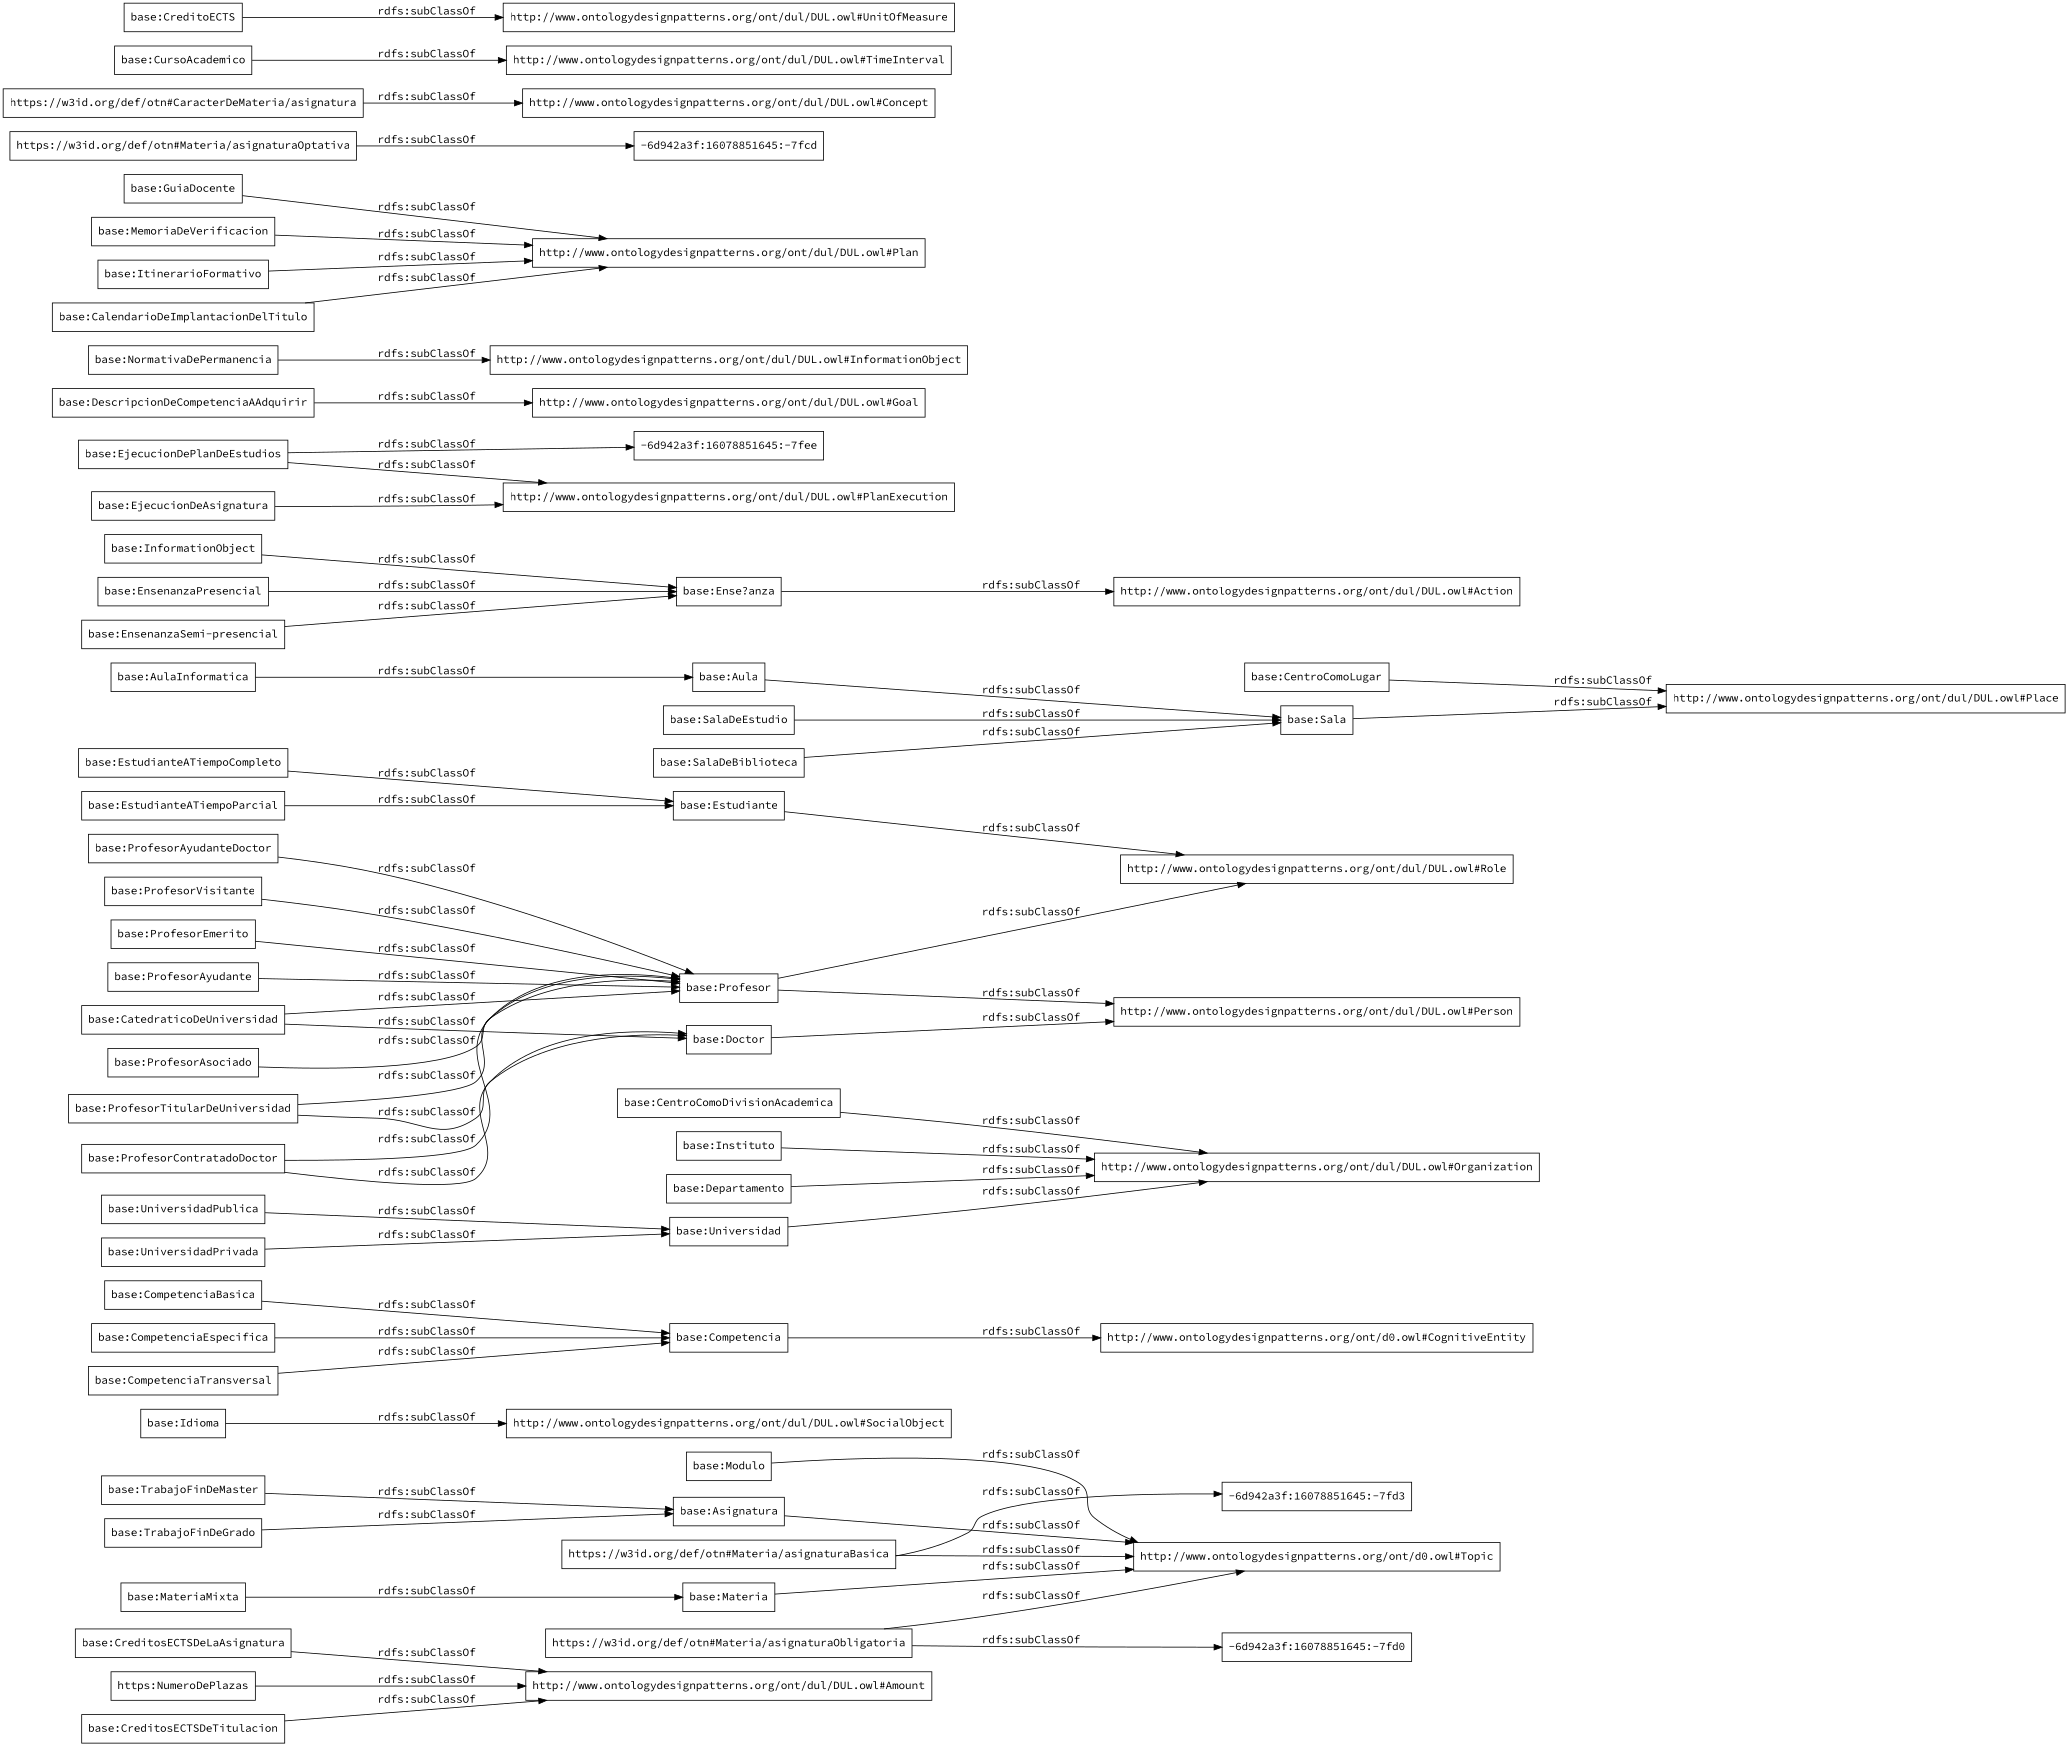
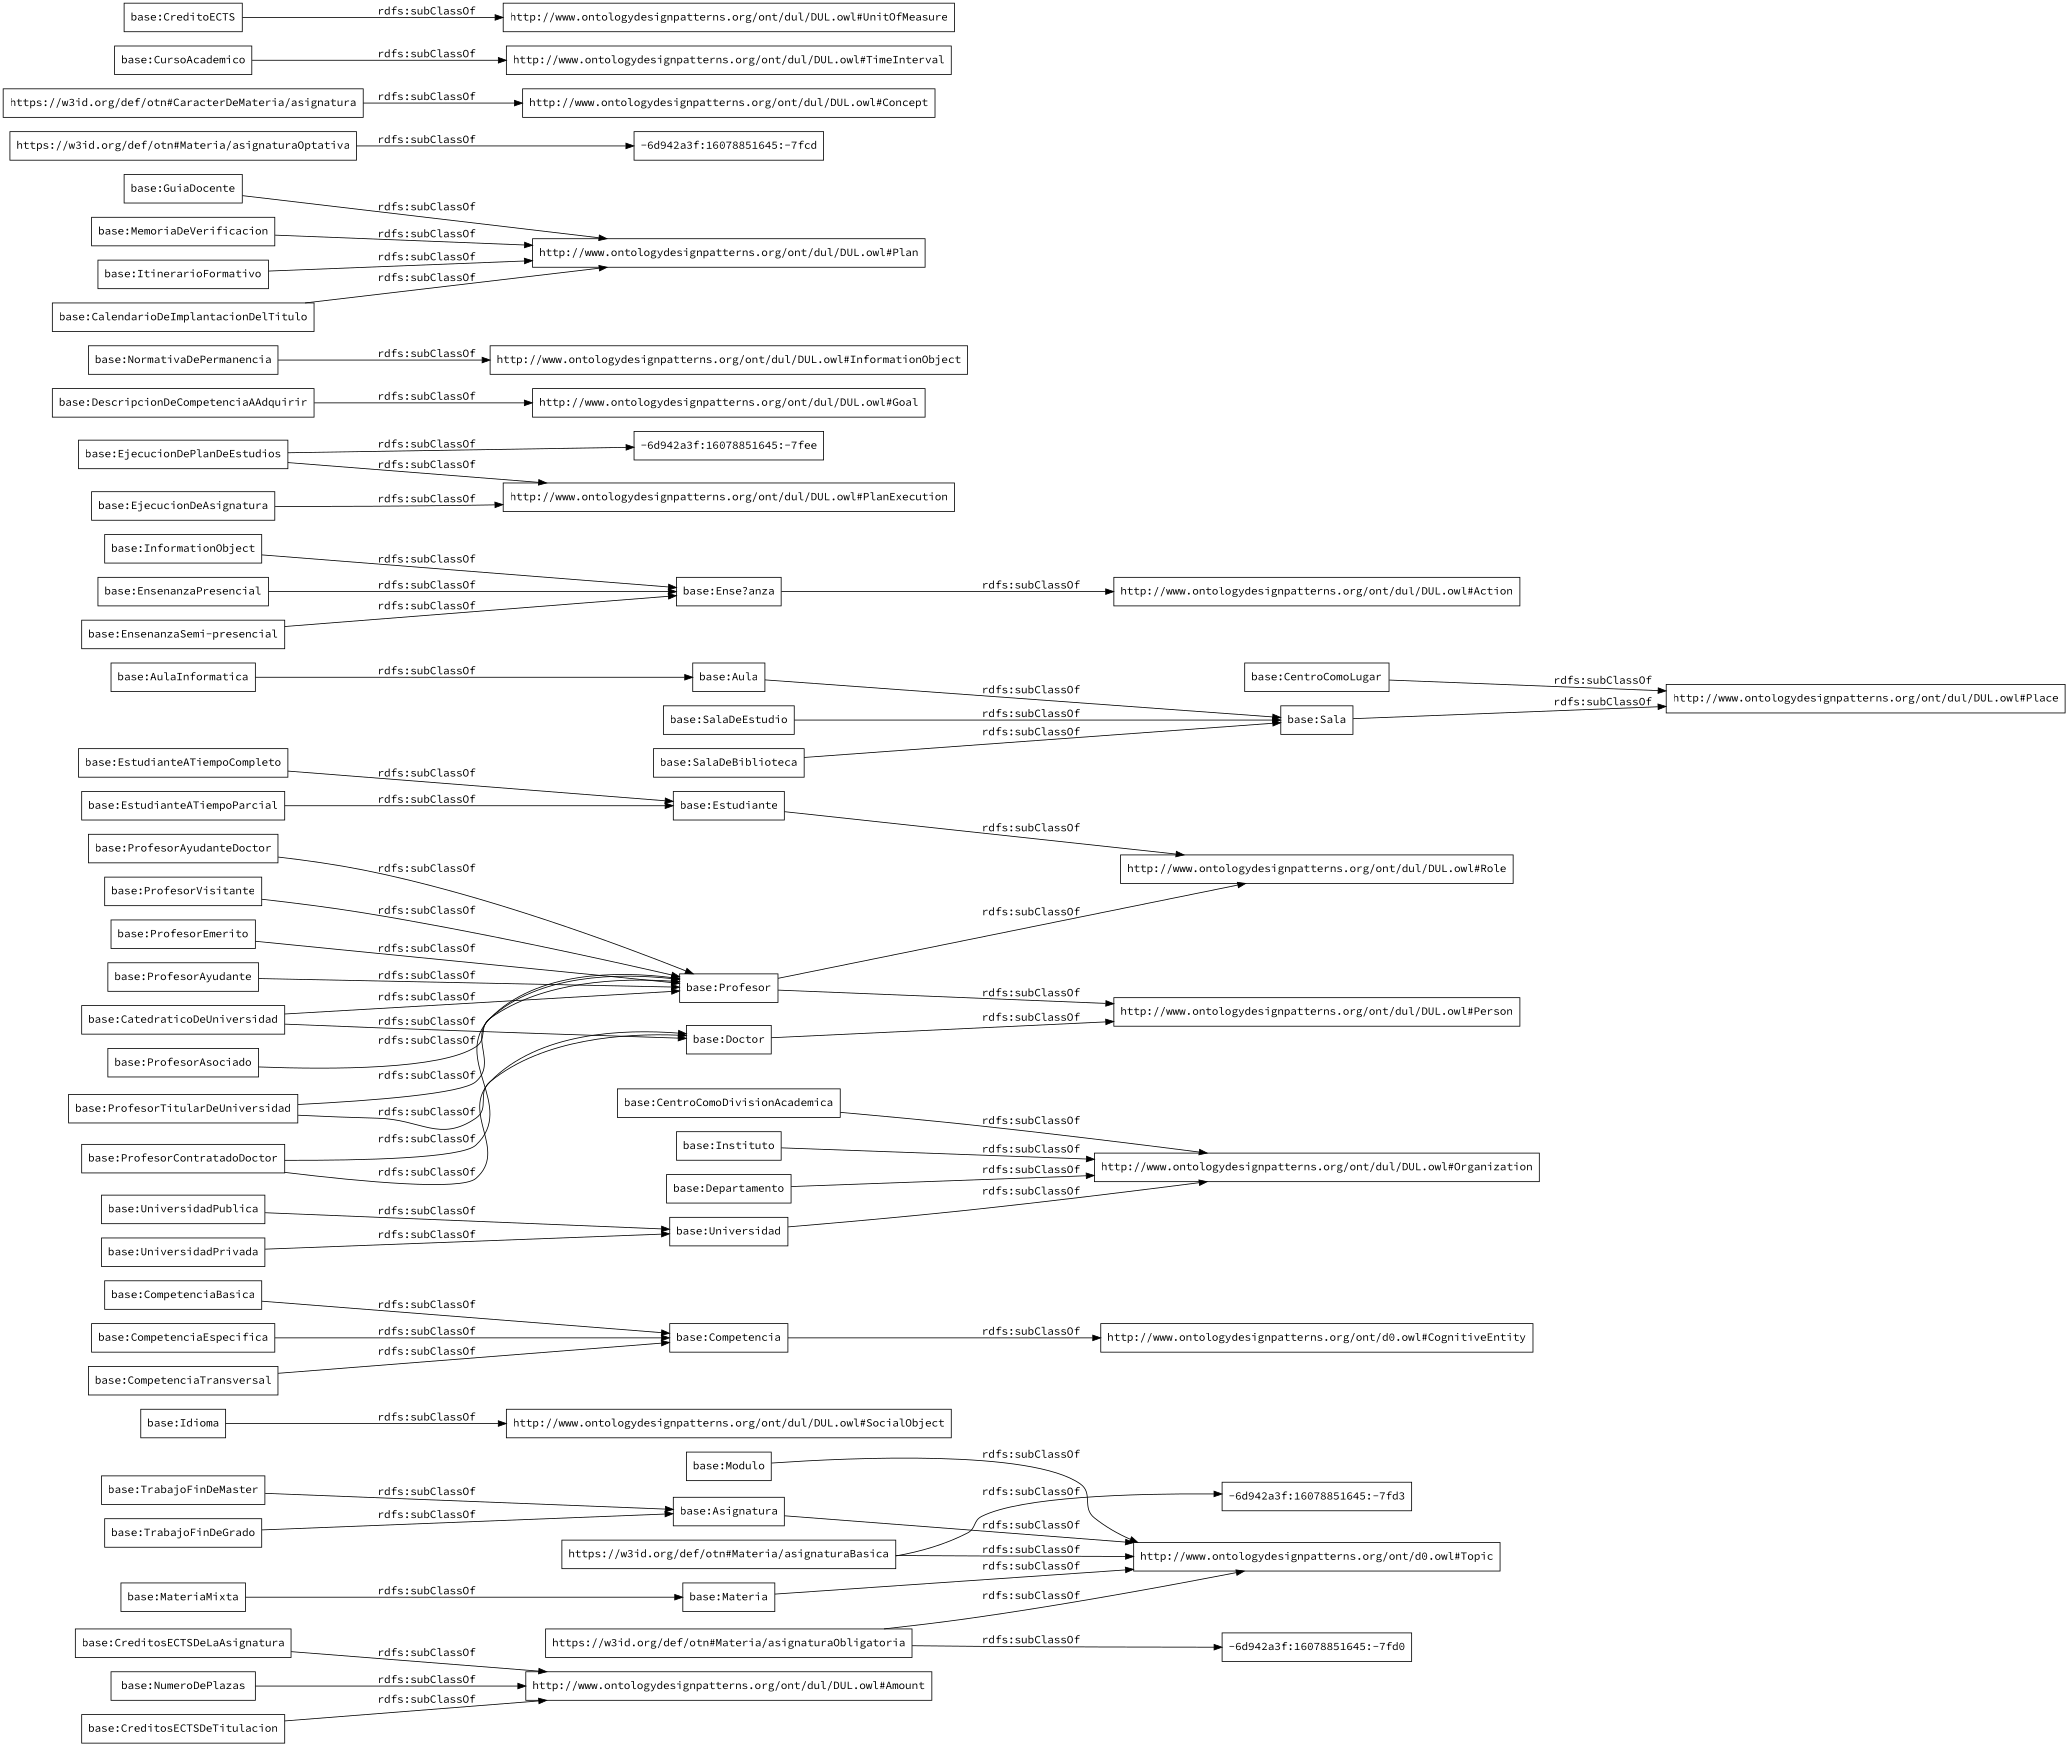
  digraph {
    fontname="Source Code Pro"
    rankdir=LR
    node [color=black fontname="Source Code Pro" shape=rectangle]
    edge [fontname="Source Code Pro"]
    "base:CreditosECTSDeLaAsignatura"
    "http://www.ontologydesignpatterns.org/ont/dul/DUL.owl#Amount"
    "base:Modulo"
    "http://www.ontologydesignpatterns.org/ont/d0.owl#Topic"
    "base:Idioma"
    "http://www.ontologydesignpatterns.org/ont/dul/DUL.owl#SocialObject"
    "base:CompetenciaBasica"
    "base:Competencia"
    "http://www.ontologydesignpatterns.org/ont/d0.owl#CognitiveEntity"
    "base:TrabajoFinDeMaster"
    "base:Asignatura"
    "base:Universidad"
    "http://www.ontologydesignpatterns.org/ont/dul/DUL.owl#Organization"
    "base:ProfesorEmerito"
    "base:Profesor"
    "http://www.ontologydesignpatterns.org/ont/dul/DUL.owl#Role"
    "http://www.ontologydesignpatterns.org/ont/dul/DUL.owl#Person"
    "base:CentroComoLugar"
    "http://www.ontologydesignpatterns.org/ont/dul/DUL.owl#Place"
    "base:Ense?anza"
    "http://www.ontologydesignpatterns.org/ont/dul/DUL.owl#Action"
-   "base:NumeroDePlazas" [label="https:NumeroDePlazas"]
+   "base:NumeroDePlazas"
    "base:ProfesorTitularDeUniversidad"
    "base:Doctor"
    n25 [label="base:InformationObject"]
    "base:CompetenciaEspecifica"
    "base:EjecucionDePlanDeEstudios"
    "-6d942a3f:16078851645:-7fee"
    "http://www.ontologydesignpatterns.org/ont/dul/DUL.owl#PlanExecution"
    "base:Sala"
    "https://w3id.org/def/otn#Materia/asignaturaBasica"
    "-6d942a3f:16078851645:-7fd3"
    "base:AulaInformatica"
    "base:Aula"
    "base:EnsenanzaPresencial"
    "base:DescripcionDeCompetenciaAAdquirir"
    "http://www.ontologydesignpatterns.org/ont/dul/DUL.owl#Goal"
    "base:NormativaDePermanencia"
    "http://www.ontologydesignpatterns.org/ont/dul/DUL.owl#InformationObject"
    "base:UniversidadPublica"
    "base:CentroComoDivisionAcademica"
    "base:EstudianteATiempoParcial"
    "base:Estudiante"
    "base:CompetenciaTransversal"
    "base:Instituto"
    "base:Materia"
    "https://w3id.org/def/otn#Materia/asignaturaObligatoria"
    "-6d942a3f:16078851645:-7fd0"
    "base:GuiaDocente"
    "http://www.ontologydesignpatterns.org/ont/dul/DUL.owl#Plan"
    "base:CreditosECTSDeTitulacion"
    "https://w3id.org/def/otn#Materia/asignaturaOptativa"
    "-6d942a3f:16078851645:-7fcd"
    "base:MateriaMixta"
    "base:ProfesorAyudanteDoctor"
    "base:ProfesorVisitante"
    "https://w3id.org/def/otn#CaracterDeMateria/asignatura"
    "http://www.ontologydesignpatterns.org/ont/dul/DUL.owl#Concept"
    "base:EstudianteATiempoCompleto"
    "base:TrabajoFinDeGrado"
    "base:MemoriaDeVerificacion"
    "base:SalaDeEstudio"
    "base:SalaDeBiblioteca"
    "base:ProfesorContratadoDoctor"
    "base:Departamento"
    "base:EjecucionDeAsignatura"
    "base:ItinerarioFormativo"
    "base:ProfesorAyudante"
    "base:CursoAcademico"
    "http://www.ontologydesignpatterns.org/ont/dul/DUL.owl#TimeInterval"
    "base:CatedraticoDeUniversidad"
    "base:CreditoECTS"
    "http://www.ontologydesignpatterns.org/ont/dul/DUL.owl#UnitOfMeasure"
    "base:EnsenanzaSemi-presencial"
    "base:ProfesorAsociado"
    "base:CalendarioDeImplantacionDelTitulo"
    "base:UniversidadPrivada"
    "base:CreditosECTSDeLaAsignatura" -> "http://www.ontologydesignpatterns.org/ont/dul/DUL.owl#Amount" [label="rdfs:subClassOf"]
    "base:Modulo" -> "http://www.ontologydesignpatterns.org/ont/d0.owl#Topic" [label="rdfs:subClassOf"]
    "base:Idioma" -> "http://www.ontologydesignpatterns.org/ont/dul/DUL.owl#SocialObject" [label="rdfs:subClassOf"]
    "base:CompetenciaBasica" -> "base:Competencia" [label="rdfs:subClassOf"]
    "base:Competencia" -> "http://www.ontologydesignpatterns.org/ont/d0.owl#CognitiveEntity" [label="rdfs:subClassOf"]
    "base:TrabajoFinDeMaster" -> "base:Asignatura" [label="rdfs:subClassOf"]
    "base:Asignatura" -> "http://www.ontologydesignpatterns.org/ont/d0.owl#Topic" [label="rdfs:subClassOf"]
    "base:Universidad" -> "http://www.ontologydesignpatterns.org/ont/dul/DUL.owl#Organization" [label="rdfs:subClassOf"]
    "base:ProfesorEmerito" -> "base:Profesor" [label="rdfs:subClassOf"]
    "base:Profesor" -> "http://www.ontologydesignpatterns.org/ont/dul/DUL.owl#Role" [label="rdfs:subClassOf"]
    "base:Profesor" -> "http://www.ontologydesignpatterns.org/ont/dul/DUL.owl#Person" [label="rdfs:subClassOf"]
    "base:CentroComoLugar" -> "http://www.ontologydesignpatterns.org/ont/dul/DUL.owl#Place" [label="rdfs:subClassOf"]
    "base:Ense?anza" -> "http://www.ontologydesignpatterns.org/ont/dul/DUL.owl#Action" [label="rdfs:subClassOf"]
    "base:NumeroDePlazas" -> "http://www.ontologydesignpatterns.org/ont/dul/DUL.owl#Amount" [label="rdfs:subClassOf"]
    "base:ProfesorTitularDeUniversidad" -> "base:Profesor" [label="rdfs:subClassOf"]
    "base:ProfesorTitularDeUniversidad" -> "base:Doctor" [label="rdfs:subClassOf"]
    "base:Doctor" -> "http://www.ontologydesignpatterns.org/ont/dul/DUL.owl#Person" [label="rdfs:subClassOf"]
    n25 -> "base:Ense?anza" [label="rdfs:subClassOf"]
    "base:CompetenciaEspecifica" -> "base:Competencia" [label="rdfs:subClassOf"]
    "base:EjecucionDePlanDeEstudios" -> "-6d942a3f:16078851645:-7fee" [label="rdfs:subClassOf"]
    "base:EjecucionDePlanDeEstudios" -> "http://www.ontologydesignpatterns.org/ont/dul/DUL.owl#PlanExecution" [label="rdfs:subClassOf"]
    "base:Sala" -> "http://www.ontologydesignpatterns.org/ont/dul/DUL.owl#Place" [label="rdfs:subClassOf"]
    "https://w3id.org/def/otn#Materia/asignaturaBasica" -> "http://www.ontologydesignpatterns.org/ont/d0.owl#Topic" [label="rdfs:subClassOf"]
    "https://w3id.org/def/otn#Materia/asignaturaBasica" -> "-6d942a3f:16078851645:-7fd3" [label="rdfs:subClassOf"]
    "base:AulaInformatica" -> "base:Aula" [label="rdfs:subClassOf"]
    "base:Aula" -> "base:Sala" [label="rdfs:subClassOf"]
    "base:EnsenanzaPresencial" -> "base:Ense?anza" [label="rdfs:subClassOf"]
    "base:DescripcionDeCompetenciaAAdquirir" -> "http://www.ontologydesignpatterns.org/ont/dul/DUL.owl#Goal" [label="rdfs:subClassOf"]
    "base:NormativaDePermanencia" -> "http://www.ontologydesignpatterns.org/ont/dul/DUL.owl#InformationObject" [label="rdfs:subClassOf"]
    "base:UniversidadPublica" -> "base:Universidad" [label="rdfs:subClassOf"]
    "base:CentroComoDivisionAcademica" -> "http://www.ontologydesignpatterns.org/ont/dul/DUL.owl#Organization" [label="rdfs:subClassOf"]
    "base:EstudianteATiempoParcial" -> "base:Estudiante" [label="rdfs:subClassOf"]
    "base:Estudiante" -> "http://www.ontologydesignpatterns.org/ont/dul/DUL.owl#Role" [label="rdfs:subClassOf"]
    "base:CompetenciaTransversal" -> "base:Competencia" [label="rdfs:subClassOf"]
    "base:Instituto" -> "http://www.ontologydesignpatterns.org/ont/dul/DUL.owl#Organization" [label="rdfs:subClassOf"]
    "base:Materia" -> "http://www.ontologydesignpatterns.org/ont/d0.owl#Topic" [label="rdfs:subClassOf"]
    "https://w3id.org/def/otn#Materia/asignaturaObligatoria" -> "http://www.ontologydesignpatterns.org/ont/d0.owl#Topic" [label="rdfs:subClassOf"]
    "https://w3id.org/def/otn#Materia/asignaturaObligatoria" -> "-6d942a3f:16078851645:-7fd0" [label="rdfs:subClassOf"]
    "base:GuiaDocente" -> "http://www.ontologydesignpatterns.org/ont/dul/DUL.owl#Plan" [label="rdfs:subClassOf"]
    "base:CreditosECTSDeTitulacion" -> "http://www.ontologydesignpatterns.org/ont/dul/DUL.owl#Amount" [label="rdfs:subClassOf"]
    "https://w3id.org/def/otn#Materia/asignaturaOptativa" -> "-6d942a3f:16078851645:-7fcd" [label="rdfs:subClassOf"]
    "base:MateriaMixta" -> "base:Materia" [label="rdfs:subClassOf"]
    "base:ProfesorAyudanteDoctor" -> "base:Profesor" [label="rdfs:subClassOf"]
    "base:ProfesorVisitante" -> "base:Profesor" [label="rdfs:subClassOf"]
    "https://w3id.org/def/otn#CaracterDeMateria/asignatura" -> "http://www.ontologydesignpatterns.org/ont/dul/DUL.owl#Concept" [label="rdfs:subClassOf"]
    "base:EstudianteATiempoCompleto" -> "base:Estudiante" [label="rdfs:subClassOf"]
    "base:TrabajoFinDeGrado" -> "base:Asignatura" [label="rdfs:subClassOf"]
    "base:MemoriaDeVerificacion" -> "http://www.ontologydesignpatterns.org/ont/dul/DUL.owl#Plan" [label="rdfs:subClassOf"]
    "base:SalaDeEstudio" -> "base:Sala" [label="rdfs:subClassOf"]
    "base:SalaDeBiblioteca" -> "base:Sala" [label="rdfs:subClassOf"]
    "base:ProfesorContratadoDoctor" -> "base:Profesor" [label="rdfs:subClassOf"]
    "base:ProfesorContratadoDoctor" -> "base:Doctor" [label="rdfs:subClassOf"]
    "base:Departamento" -> "http://www.ontologydesignpatterns.org/ont/dul/DUL.owl#Organization" [label="rdfs:subClassOf"]
    "base:EjecucionDeAsignatura" -> "http://www.ontologydesignpatterns.org/ont/dul/DUL.owl#PlanExecution" [label="rdfs:subClassOf"]
    "base:ItinerarioFormativo" -> "http://www.ontologydesignpatterns.org/ont/dul/DUL.owl#Plan" [label="rdfs:subClassOf"]
    "base:ProfesorAyudante" -> "base:Profesor" [label="rdfs:subClassOf"]
    "base:CursoAcademico" -> "http://www.ontologydesignpatterns.org/ont/dul/DUL.owl#TimeInterval" [label="rdfs:subClassOf"]
    "base:CatedraticoDeUniversidad" -> "base:Profesor" [label="rdfs:subClassOf"]
    "base:CatedraticoDeUniversidad" -> "base:Doctor" [label="rdfs:subClassOf"]
    "base:CreditoECTS" -> "http://www.ontologydesignpatterns.org/ont/dul/DUL.owl#UnitOfMeasure" [label="rdfs:subClassOf"]
    "base:EnsenanzaSemi-presencial" -> "base:Ense?anza" [label="rdfs:subClassOf"]
    "base:ProfesorAsociado" -> "base:Profesor" [label="rdfs:subClassOf"]
    "base:CalendarioDeImplantacionDelTitulo" -> "http://www.ontologydesignpatterns.org/ont/dul/DUL.owl#Plan" [label="rdfs:subClassOf"]
    "base:UniversidadPrivada" -> "base:Universidad" [label="rdfs:subClassOf"]
  }
